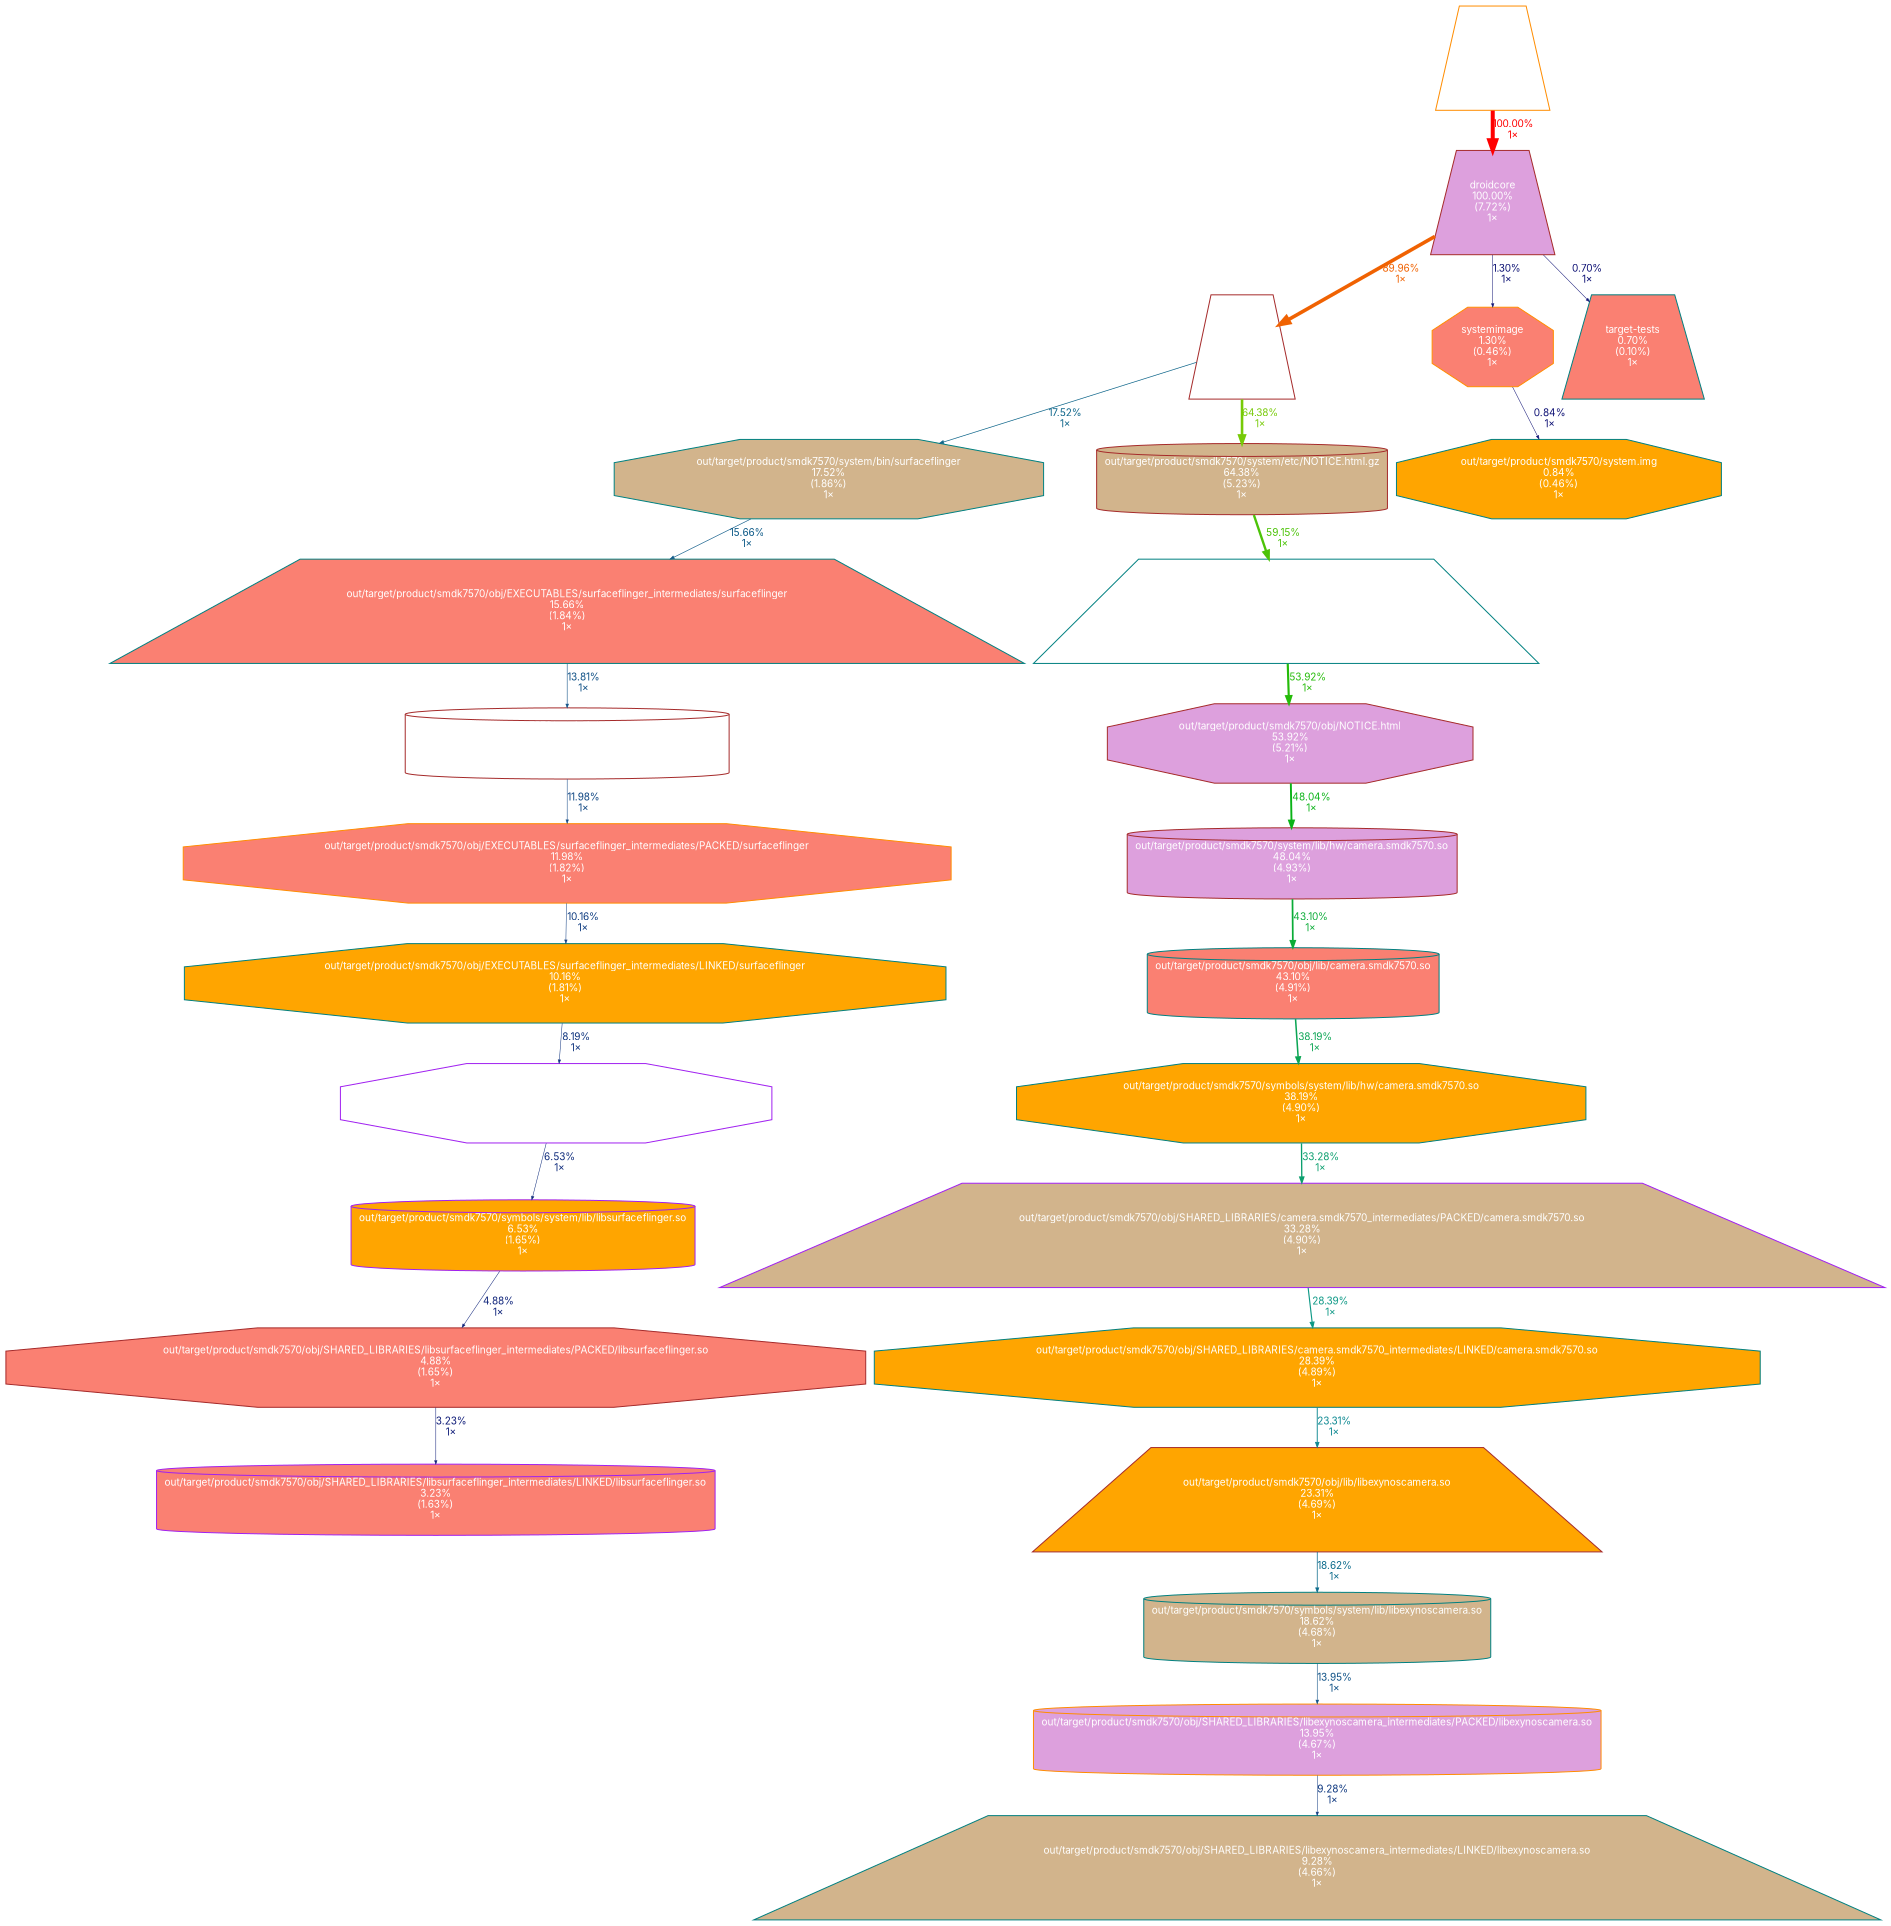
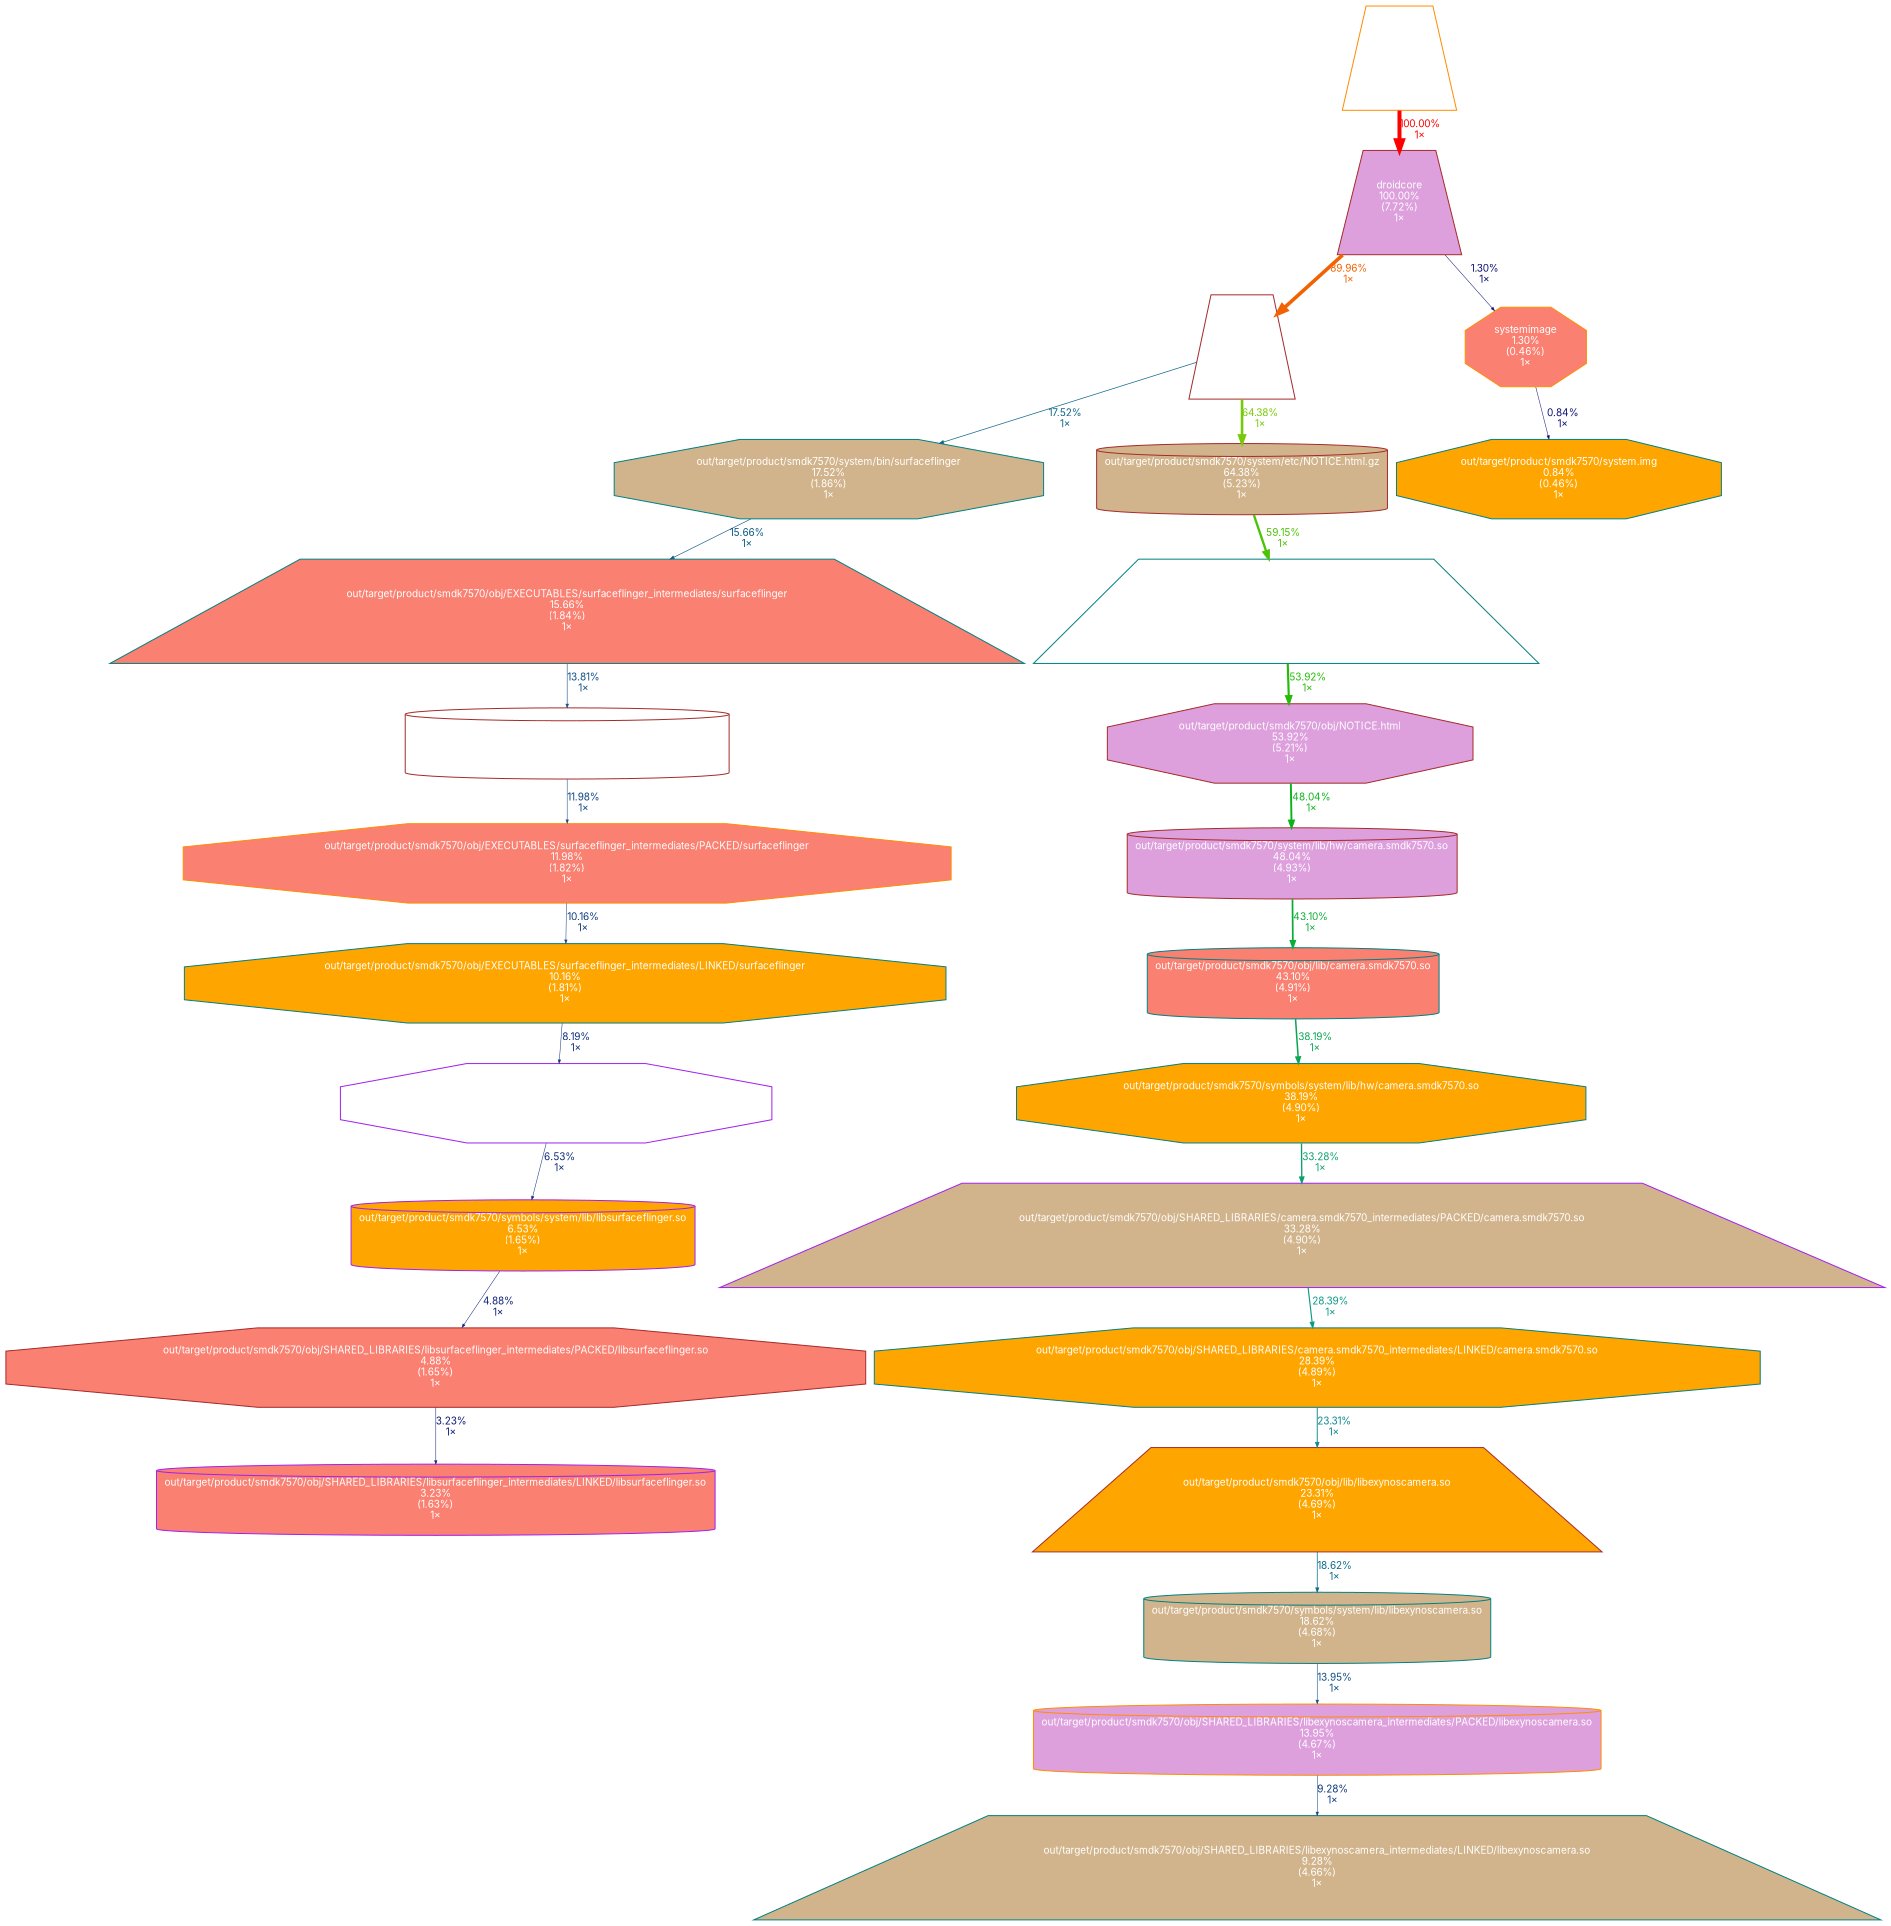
  digraph {
    fontname=Inter
    nodesep=0.125
    ranksep=0.25
    node [color=teal fontcolor="#ffffff" fontname=Inter fontsize=10.00 shape=octagon style=filled fillcolor=salmon]
    edge [arrowsize=0.35 color="#0d1074" fontcolor="#0d1074" fontname=Inter fontsize=10.00 labeldistance=0.50 penwidth=0.50]
    n1 [color=darkorange height=0 label="droid\n100.00%\n(0.00%)\n0×" shape=trapezium width=0 fillcolor=white]
    n2 [color=brown height=0 label="droidcore\n100.00%\n(7.72%)\n1×" shape=trapezium width=0 fillcolor=plum]
    n3 [color=brown height=0 label="files\n89.96%\n(7.14%)\n1×" shape=trapezium width=0 fillcolor=white]
    n4 [color=darkorange height=0 label="systemimage\n1.30%\n(0.46%)\n1×" width=0]
-   n5 [height=0 label="target-tests\n0.70%\n(0.10%)\n1×" shape=trapezium width=0]
    n6 [height=0 label="out/target/product/smdk7570/system/bin/surfaceflinger\n17.52%\n(1.86%)\n1×" width=0 fillcolor=tan]
    n7 [color=brown height=0 label="out/target/product/smdk7570/system/etc/NOTICE.html.gz\n64.38%\n(5.23%)\n1×" shape=cylinder width=0 fillcolor=tan]
    n8 [height=0 label="out/target/product/smdk7570/system.img\n0.84%\n(0.46%)\n1×" width=0 fillcolor=orange]
    n9 [height=0 label="out/target/product/smdk7570/obj/EXECUTABLES/surfaceflinger_intermediates/surfaceflinger\n15.66%\n(1.84%)\n1×" shape=trapezium width=0]
    n10 [height=0 label="out/target/product/smdk7570/obj/NOTICE.html.gz\n59.15%\n(5.22%)\n1×" shape=trapezium width=0 fillcolor=white]
    n11 [height=0 label="out/target/product/smdk7570/obj/EXECUTABLES/surfaceflinger_intermediates/LINKED/surfaceflinger\n10.16%\n(1.81%)\n1×" width=0 fillcolor=orange]
    n12 [color=purple height=0 label="out/target/product/smdk7570/obj/lib/libsurfaceflinger.so\n8.19%\n(1.66%)\n1×" width=0 fillcolor=white]
    n13 [color=purple height=0 label="out/target/product/smdk7570/symbols/system/lib/libsurfaceflinger.so\n6.53%\n(1.65%)\n1×" shape=cylinder width=0 fillcolor=orange]
    n14 [color=darkorange height=0 label="out/target/product/smdk7570/obj/EXECUTABLES/surfaceflinger_intermediates/PACKED/surfaceflinger\n11.98%\n(1.82%)\n1×" width=0]
    n15 [color=brown height=0 label="out/target/product/smdk7570/symbols/system/bin/surfaceflinger\n13.81%\n(1.83%)\n1×" shape=cylinder width=0 fillcolor=white]
    n16 [color=brown height=0 label="out/target/product/smdk7570/obj/NOTICE.html\n53.92%\n(5.21%)\n1×" width=0 fillcolor=plum]
    n17 [color=brown height=0 label="out/target/product/smdk7570/system/lib/hw/camera.smdk7570.so\n48.04%\n(4.93%)\n1×" shape=cylinder width=0 fillcolor=plum]
    n18 [height=0 label="out/target/product/smdk7570/obj/lib/camera.smdk7570.so\n43.10%\n(4.91%)\n1×" shape=cylinder width=0]
    n19 [height=0 label="out/target/product/smdk7570/obj/SHARED_LIBRARIES/camera.smdk7570_intermediates/LINKED/camera.smdk7570.so\n28.39%\n(4.89%)\n1×" width=0 fillcolor=orange]
    n20 [color=brown height=0 label="out/target/product/smdk7570/obj/lib/libexynoscamera.so\n23.31%\n(4.69%)\n1×" shape=trapezium width=0 fillcolor=orange]
    n21 [height=0 label="out/target/product/smdk7570/symbols/system/lib/libexynoscamera.so\n18.62%\n(4.68%)\n1×" shape=cylinder width=0 fillcolor=tan]
    n22 [color=purple height=0 label="out/target/product/smdk7570/obj/SHARED_LIBRARIES/camera.smdk7570_intermediates/PACKED/camera.smdk7570.so\n33.28%\n(4.90%)\n1×" shape=trapezium width=0 fillcolor=tan]
    n23 [height=0 label="out/target/product/smdk7570/obj/SHARED_LIBRARIES/libexynoscamera_intermediates/LINKED/libexynoscamera.so\n9.28%\n(4.66%)\n1×" shape=trapezium width=0 fillcolor=tan]
    n24 [color=darkorange height=0 label="out/target/product/smdk7570/obj/SHARED_LIBRARIES/libexynoscamera_intermediates/PACKED/libexynoscamera.so\n13.95%\n(4.67%)\n1×" shape=cylinder width=0 fillcolor=plum]
    n25 [color=purple height=0 label="out/target/product/smdk7570/obj/SHARED_LIBRARIES/libsurfaceflinger_intermediates/LINKED/libsurfaceflinger.so\n3.23%\n(1.63%)\n1×" shape=cylinder width=0]
    n26 [color=brown height=0 label="out/target/product/smdk7570/obj/SHARED_LIBRARIES/libsurfaceflinger_intermediates/PACKED/libsurfaceflinger.so\n4.88%\n(1.65%)\n1×" width=0]
    n27 [height=0 label="out/target/product/smdk7570/symbols/system/lib/hw/camera.smdk7570.so\n38.19%\n(4.90%)\n1×" width=0 fillcolor=orange]
    n1 -> n2 [arrowsize=1.00 color="#ff0000" fontcolor="#ff0000" label="100.00%\n1×" labeldistance=4.00 penwidth=4.00]
    n2 -> n3 [arrowsize=0.95 color="#f06202" fontcolor="#f06202" label="89.96%\n1×" labeldistance=3.60 penwidth=3.60]
    n2 -> n4 [color="#0d1274" fontcolor="#0d1274" label="1.30%\n1×"]
-   n2 -> n5 [label="0.70%\n1×"]
    n3 -> n6 [arrowsize=0.42 color="#0c6489" fontcolor="#0c6489" label="17.52%\n1×" labeldistance=0.70 penwidth=0.70]
    n3 -> n7 [arrowsize=0.80 color="#77ca07" fontcolor="#77ca07" label="64.38%\n1×" labeldistance=2.58 penwidth=2.58]
    n4 -> n8 [label="0.84%\n1×"]
    n6 -> n9 [arrowsize=0.40 color="#0c5987" fontcolor="#0c5987" label="15.66%\n1×" labeldistance=0.63 penwidth=0.63]
    n7 -> n10 [arrowsize=0.77 color="#4cc308" fontcolor="#4cc308" label="59.15%\n1×" labeldistance=2.37 penwidth=2.37]
    n9 -> n15 [arrowsize=0.37 color="#0d4f85" fontcolor="#0d4f85" label="13.81%\n1×" labeldistance=0.55 penwidth=0.55]
    n10 -> n16 [arrowsize=0.73 color="#25bb09" fontcolor="#25bb09" label="53.92%\n1×" labeldistance=2.16 penwidth=2.16]
    n11 -> n12 [color="#0d327d" fontcolor="#0d327d" label="8.19%\n1×"]
    n12 -> n13 [color="#0d2a7b" fontcolor="#0d2a7b" label="6.53%\n1×"]
    n13 -> n26 [color="#0d2279" fontcolor="#0d2279" label="4.88%\n1×"]
    n14 -> n11 [color="#0d3b80" fontcolor="#0d3b80" label="10.16%\n1×"]
    n15 -> n14 [color="#0d4582" fontcolor="#0d4582" label="11.98%\n1×"]
    n16 -> n17 [arrowsize=0.69 color="#0ab317" fontcolor="#0ab317" label="48.04%\n1×" labeldistance=1.92 penwidth=1.92]
    n17 -> n18 [arrowsize=0.66 color="#0aac37" fontcolor="#0aac37" label="43.10%\n1×" labeldistance=1.72 penwidth=1.72]
    n18 -> n27 [arrowsize=0.62 color="#0ba554" fontcolor="#0ba554" label="38.19%\n1×" labeldistance=1.53 penwidth=1.53]
    n19 -> n20 [arrowsize=0.48 color="#0c8891" fontcolor="#0c8891" label="23.31%\n1×" labeldistance=0.93 penwidth=0.93]
    n20 -> n21 [arrowsize=0.43 color="#0c6b8b" fontcolor="#0c6b8b" label="18.62%\n1×" labeldistance=0.74 penwidth=0.74]
    n21 -> n24 [arrowsize=0.37 color="#0d5085" fontcolor="#0d5085" label="13.95%\n1×" labeldistance=0.56 penwidth=0.56]
    n22 -> n19 [arrowsize=0.53 color="#0c9885" fontcolor="#0c9885" label="28.39%\n1×" labeldistance=1.14 penwidth=1.14]
    n24 -> n23 [color="#0d377f" fontcolor="#0d377f" label="9.28%\n1×"]
    n26 -> n25 [color="#0d1a77" fontcolor="#0d1a77" label="3.23%\n1×"]
    n27 -> n22 [arrowsize=0.58 color="#0b9f6e" fontcolor="#0b9f6e" label="33.28%\n1×" labeldistance=1.33 penwidth=1.33]
  }
